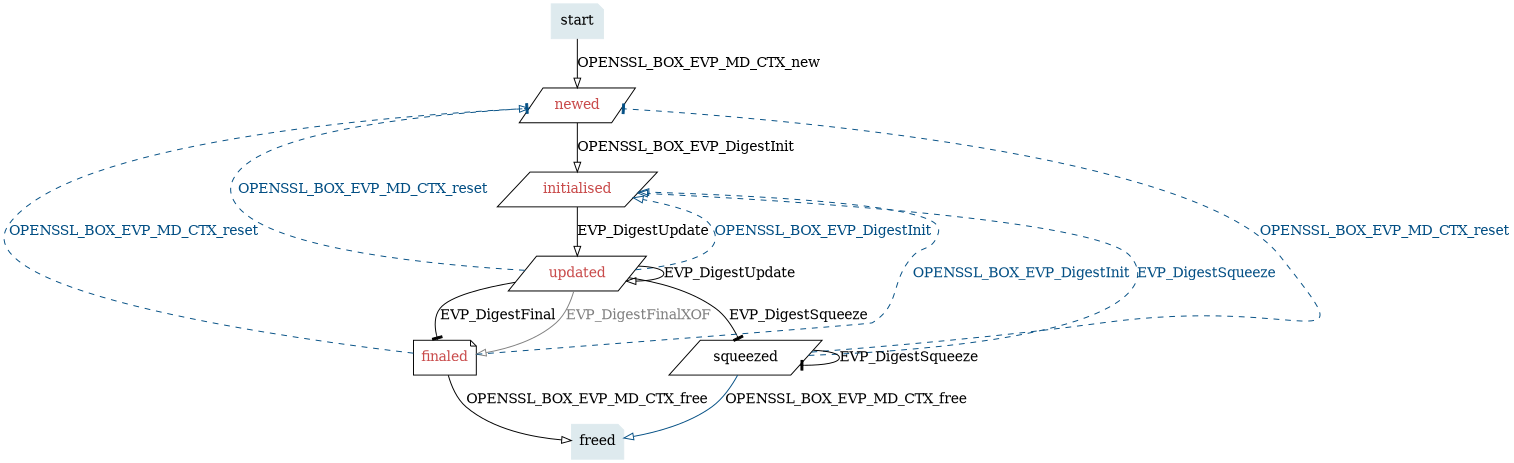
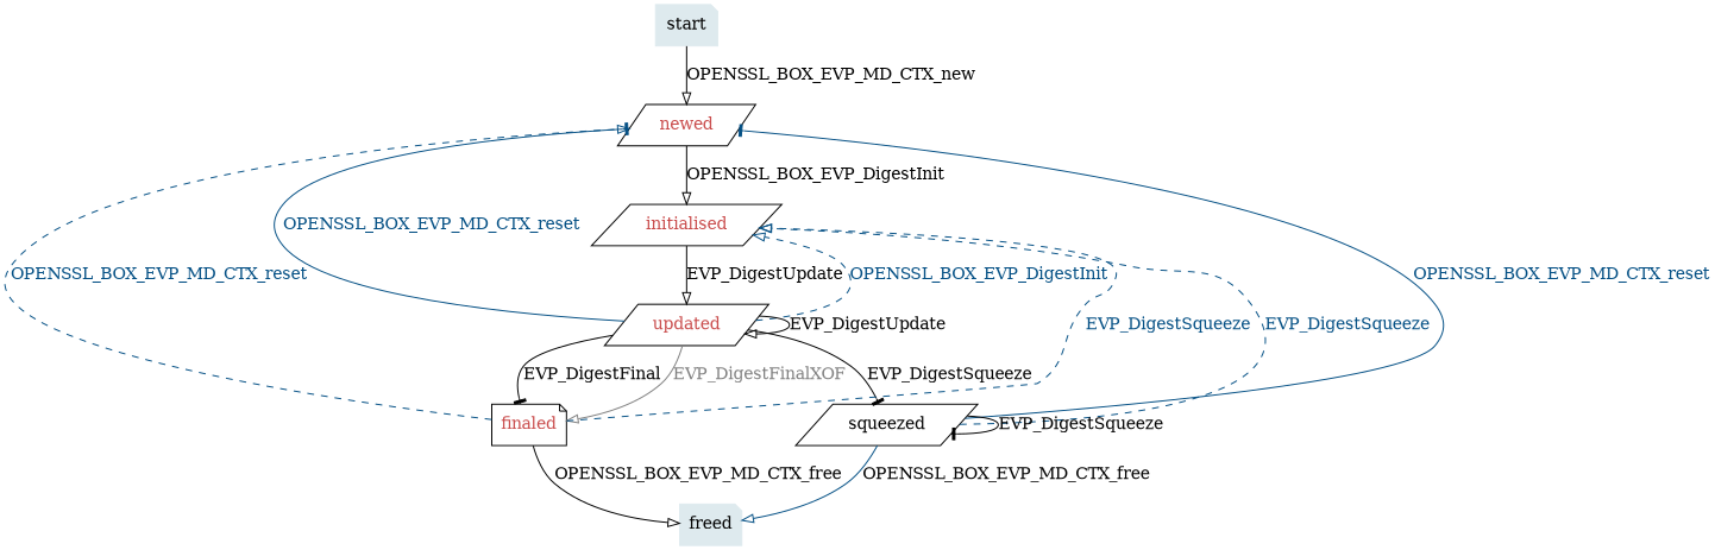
  digraph {
    node [shape=parallelogram fontcolor="#c94c4c"]
    edge [arrowhead=onormal]
    n1 [color="#deeaee" label=start shape=note style=filled fontcolor=""]
    n2 [label=newed style=solid]
    n3 [label=initialised]
    n4 [label=updated]
    n5 [label=finaled shape=note]
    n6 [fontcolor=black label=squeezed]
    n7 [color="#deeaee" label=freed shape=note style=filled fontcolor=""]
    n1 -> n2 [label=OPENSSL_BOX_EVP_MD_CTX_new]
    n2 -> n3 [label=OPENSSL_BOX_EVP_DigestInit weight=100]
    n3 -> n4 [label=EVP_DigestUpdate weight=100]
-   n4 -> n2 [arrowhead=tee color="#034f84" fontcolor="#034f84" label=OPENSSL_BOX_EVP_MD_CTX_reset style=dashed]
+   n4 -> n2 [arrowhead=tee color="#034f84" fontcolor="#034f84" label=OPENSSL_BOX_EVP_MD_CTX_reset style=solid]
    n4 -> n3 [color="#034f84" fontcolor="#034f84" label=OPENSSL_BOX_EVP_DigestInit style=dashed]
    n4 -> n4 [label=EVP_DigestUpdate]
    n4 -> n5 [arrowhead=tee label=EVP_DigestFinal weight=2]
    n4 -> n5 [color="#808080" fontcolor="#808080" label=EVP_DigestFinalXOF]
    n4 -> n6 [arrowhead=tee label=EVP_DigestSqueeze weight=3]
    n5 -> n2 [color="#034f84" fontcolor="#034f84" label=OPENSSL_BOX_EVP_MD_CTX_reset style=dashed]
-   n5 -> n3 [color="#034f84" fontcolor="#034f84" label=OPENSSL_BOX_EVP_DigestInit style=dashed]
+   n5 -> n3 [color="#034f84" fontcolor="#034f84" label=EVP_DigestSqueeze style=dashed]
    n5 -> n7 [label=OPENSSL_BOX_EVP_MD_CTX_free]
-   n6 -> n2 [arrowhead=tee color="#034f84" fontcolor="#034f84" label=OPENSSL_BOX_EVP_MD_CTX_reset style=dashed]
+   n6 -> n2 [arrowhead=tee color="#034f84" fontcolor="#034f84" label=OPENSSL_BOX_EVP_MD_CTX_reset style=solid]
    n6 -> n3 [color="#034f84" fontcolor="#034f84" label=EVP_DigestSqueeze style=dashed]
    n6 -> n6 [arrowhead=tee label=EVP_DigestSqueeze]
    n6 -> n7 [color="#034f84" label=OPENSSL_BOX_EVP_MD_CTX_free weight=1]
  }
